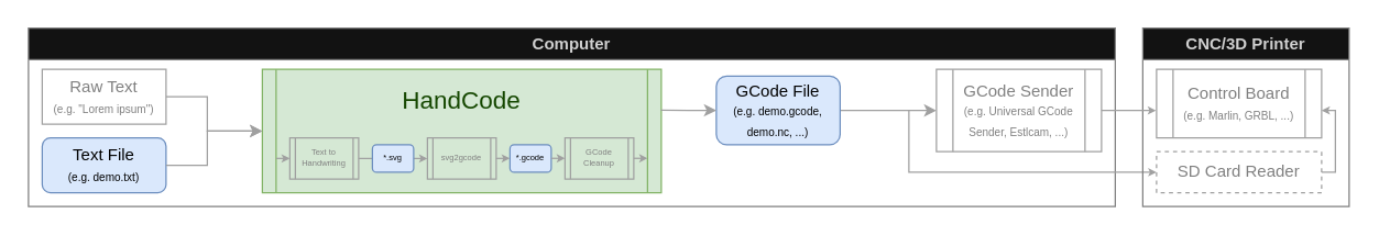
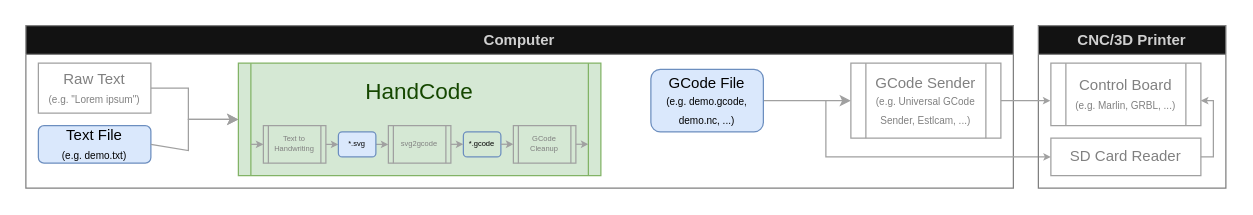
  <mxCell id="0" />
  <mxCell id="1" parent="0" />
  <mxCell id="2" value="Computer" style="swimlane;whiteSpace=wrap;html=1;startSize=23;fillColor=#121212;fontColor=#D0D0D0;fillStyle=auto;strokeColor=#808080;" vertex="1" parent="1"><mxGeometry x="20" y="20" width="790" height="130" as="geometry"><mxRectangle x="10" y="10" width="90" height="30" as="alternateBounds" /></mxGeometry></mxCell>
  <mxCell id="3" value="Raw Text&lt;br&gt;&lt;font style=&quot;font-size: 8px;&quot;&gt;(e.g. &quot;Lorem ipsum&quot;)&lt;/font&gt;" style="rounded=0;whiteSpace=wrap;html=1;strokeColor=#A0A0A0;fontColor=#808080;" vertex="1" parent="2"><mxGeometry x="10" y="30" width="90" height="40" as="geometry" /></mxCell>
- <mxCell id="4" value="Text File&lt;br&gt;&lt;font style=&quot;font-size: 8px;&quot;&gt;(e.g. demo.txt)&lt;/font&gt;" style="rounded=1;whiteSpace=wrap;html=1;strokeColor=#6c8ebf;fillColor=#dae8fc;" vertex="1" parent="2"><mxGeometry x="10" y="80" width="90" height="40" as="geometry" /></mxCell>
+ <mxCell id="4" value="Text File&lt;br&gt;&lt;font style=&quot;font-size: 8px;&quot;&gt;(e.g. demo.txt)&lt;/font&gt;" style="rounded=1;whiteSpace=wrap;html=1;strokeColor=#6c8ebf;fillColor=#dae8fc;" vertex="1" parent="2"><mxGeometry x="10" y="80" width="90" height="30" as="geometry" /></mxCell>
  <mxCell id="5" value="&lt;font style=&quot;font-size: 18px;&quot;&gt;HandCode&lt;br&gt;&lt;br&gt;&lt;br&gt;&lt;/font&gt;" style="shape=process;whiteSpace=wrap;html=1;backgroundOutline=1;size=0.034;strokeColor=#82b366;fillColor=#d5e8d4;fontColor=#154700;" vertex="1" parent="2"><mxGeometry x="170" y="30" width="290" height="90" as="geometry" /></mxCell>
  <mxCell id="6" value="" style="endArrow=classic;html=1;rounded=0;exitX=1;exitY=0.5;exitDx=0;exitDy=0;entryX=0;entryY=0.5;entryDx=0;entryDy=0;strokeColor=#A0A0A0;" edge="1" parent="2" source="3" target="5"><mxGeometry width="50" height="50" relative="1" as="geometry"><mxPoint x="320" y="270" as="sourcePoint" /><mxPoint x="370" y="220" as="targetPoint" /><Array as="points"><mxPoint x="130" y="50" /><mxPoint x="130" y="75" /></Array></mxGeometry></mxCell>
  <mxCell id="7" value="" style="endArrow=classic;html=1;rounded=0;exitX=1;exitY=0.5;exitDx=0;exitDy=0;entryX=0;entryY=0.5;entryDx=0;entryDy=0;strokeColor=#A0A0A0;" edge="1" parent="2" source="4" target="5"><mxGeometry width="50" height="50" relative="1" as="geometry"><mxPoint x="110" y="80" as="sourcePoint" /><mxPoint x="180" y="105" as="targetPoint" /><Array as="points"><mxPoint x="130" y="100" /><mxPoint x="130" y="75" /></Array></mxGeometry></mxCell>
  <mxCell id="8" style="edgeStyle=orthogonalEdgeStyle;rounded=0;orthogonalLoop=1;jettySize=auto;html=1;exitX=1;exitY=0.5;exitDx=0;exitDy=0;entryX=0;entryY=0.5;entryDx=0;entryDy=0;strokeColor=#a0a0a0;" edge="1" parent="2" source="9" target="21"><mxGeometry relative="1" as="geometry" /></mxCell>
  <mxCell id="9" value="GCode File&lt;br&gt;&lt;font style=&quot;font-size: 8px;&quot;&gt;(e.g. demo.gcode, demo.nc, ...)&lt;/font&gt;" style="rounded=1;whiteSpace=wrap;html=1;strokeColor=#6c8ebf;fillColor=#dae8fc;" vertex="1" parent="2"><mxGeometry x="500" y="35" width="90" height="50" as="geometry" /></mxCell>
- <mxCell id="10" style="edgeStyle=orthogonalEdgeStyle;rounded=0;orthogonalLoop=1;jettySize=auto;html=1;exitX=1;exitY=0.5;exitDx=0;exitDy=0;entryX=0;entryY=0.5;entryDx=0;entryDy=0;endSize=3;strokeColor=#A0a0a0;endArrow=none;" edge="1" parent="2" source="11" target="15"><mxGeometry relative="1" as="geometry" /></mxCell>
+ <mxCell id="10" style="edgeStyle=orthogonalEdgeStyle;rounded=0;orthogonalLoop=1;jettySize=auto;html=1;exitX=1;exitY=0.5;exitDx=0;exitDy=0;entryX=0;entryY=0.5;entryDx=0;entryDy=0;endSize=3;strokeColor=#A0a0a0;" edge="1" parent="2" source="11" target="15"><mxGeometry relative="1" as="geometry" /></mxCell>
  <mxCell id="11" value="Text to Handwriting" style="shape=process;whiteSpace=wrap;html=1;backgroundOutline=1;fontColor=#808080;strokeColor=#A0A0A0;fontSize=6;size=0.083;fillColor=none;" vertex="1" parent="2"><mxGeometry x="190" y="80" width="50" height="30" as="geometry" /></mxCell>
  <mxCell id="12" value="svg2gcode" style="shape=process;whiteSpace=wrap;html=1;backgroundOutline=1;fontColor=#808080;strokeColor=#A0A0A0;fontSize=6;size=0.083;fillColor=none;" vertex="1" parent="2"><mxGeometry x="290" y="80" width="50" height="30" as="geometry" /></mxCell>
  <mxCell id="13" value="GCode Cleanup" style="shape=process;whiteSpace=wrap;html=1;backgroundOutline=1;fontColor=#808080;strokeColor=#A0A0A0;fontSize=6;size=0.083;fillColor=none;" vertex="1" parent="2"><mxGeometry x="390" y="80" width="50" height="30" as="geometry" /></mxCell>
  <mxCell id="14" style="edgeStyle=orthogonalEdgeStyle;rounded=0;orthogonalLoop=1;jettySize=auto;html=1;exitX=1;exitY=0.5;exitDx=0;exitDy=0;entryX=0;entryY=0.5;entryDx=0;entryDy=0;strokeWidth=1;jumpSize=6;endSize=3;strokeColor=#a0a0a0;" edge="1" parent="2" source="15" target="12"><mxGeometry relative="1" as="geometry" /></mxCell>
  <mxCell id="15" value="*.svg" style="rounded=1;whiteSpace=wrap;html=1;strokeColor=#6c8ebf;fontSize=6;fillColor=#dae8fc;" vertex="1" parent="2"><mxGeometry x="250" y="85" width="30" height="20" as="geometry" /></mxCell>
- <mxCell id="16" value="*.gcode" style="rounded=1;whiteSpace=wrap;html=1;strokeColor=#6c8ebf;fontSize=6;fillColor=#dae8fc;" vertex="1" parent="2"><mxGeometry x="350" y="85" width="30" height="20" as="geometry" /></mxCell>
+ <mxCell id="16" value="*.gcode" style="rounded=1;whiteSpace=wrap;html=1;strokeColor=#6c8ebf;fontSize=6;fillColor=#d5e8d4;" vertex="1" parent="2"><mxGeometry x="350" y="85" width="30" height="20" as="geometry" /></mxCell>
  <mxCell id="17" style="edgeStyle=orthogonalEdgeStyle;rounded=0;orthogonalLoop=1;jettySize=auto;html=1;exitX=1;exitY=0.5;exitDx=0;exitDy=0;entryX=0;entryY=0.5;entryDx=0;entryDy=0;endSize=3;strokeColor=#A0a0a0;" edge="1" parent="2"><mxGeometry relative="1" as="geometry"><mxPoint x="180" y="94.96" as="sourcePoint" /><mxPoint x="190" y="94.96" as="targetPoint" /></mxGeometry></mxCell>
  <mxCell id="18" style="edgeStyle=orthogonalEdgeStyle;rounded=0;orthogonalLoop=1;jettySize=auto;html=1;exitX=1;exitY=0.5;exitDx=0;exitDy=0;entryX=0;entryY=0.5;entryDx=0;entryDy=0;strokeWidth=1;jumpSize=6;endSize=3;strokeColor=#a0a0a0;" edge="1" parent="2"><mxGeometry relative="1" as="geometry"><mxPoint x="340" y="94.95" as="sourcePoint" /><mxPoint x="350" y="94.95" as="targetPoint" /></mxGeometry></mxCell>
  <mxCell id="19" style="edgeStyle=orthogonalEdgeStyle;rounded=0;orthogonalLoop=1;jettySize=auto;html=1;exitX=1;exitY=0.5;exitDx=0;exitDy=0;entryX=0;entryY=0.5;entryDx=0;entryDy=0;strokeWidth=1;jumpSize=6;endSize=3;strokeColor=#a0a0a0;" edge="1" parent="2"><mxGeometry relative="1" as="geometry"><mxPoint x="380" y="94.9" as="sourcePoint" /><mxPoint x="390" y="94.9" as="targetPoint" /></mxGeometry></mxCell>
  <mxCell id="20" style="edgeStyle=orthogonalEdgeStyle;rounded=0;orthogonalLoop=1;jettySize=auto;html=1;exitX=1;exitY=0.5;exitDx=0;exitDy=0;entryX=0;entryY=0.5;entryDx=0;entryDy=0;strokeWidth=1;jumpSize=6;endSize=3;strokeColor=#a0a0a0;" edge="1" parent="2"><mxGeometry relative="1" as="geometry"><mxPoint x="440" y="94.9" as="sourcePoint" /><mxPoint x="450" y="94.9" as="targetPoint" /></mxGeometry></mxCell>
  <mxCell id="21" value="GCode Sender&lt;br&gt;&lt;font style=&quot;font-size: 8px;&quot;&gt;(e.g. Universal GCode Sender, Estlcam, ...)&lt;/font&gt;" style="shape=process;whiteSpace=wrap;html=1;backgroundOutline=1;strokeColor=#a0a0a0;fontColor=#808080;" vertex="1" parent="2"><mxGeometry x="660" y="30" width="120" height="60" as="geometry" /></mxCell>
- <mxCell id="22" style="edgeStyle=orthogonalEdgeStyle;rounded=0;orthogonalLoop=1;jettySize=auto;html=1;exitX=0.999;exitY=0.332;exitDx=0;exitDy=0;entryX=0;entryY=0.5;entryDx=0;entryDy=0;strokeColor=#a0a0a0;exitPerimeter=0;" edge="1" parent="2" source="5" target="9"><mxGeometry relative="1" as="geometry"><mxPoint x="470" y="79.9" as="sourcePoint" /><mxPoint x="500" y="79.9" as="targetPoint" /><Array as="points" /></mxGeometry></mxCell>
  <mxCell id="23" value="" style="endArrow=classic;html=1;rounded=0;entryX=0;entryY=0.5;entryDx=0;entryDy=0;strokeColor=#a0a0a0;startSize=4;endSize=3;" edge="1" parent="2" target="25"><mxGeometry width="50" height="50" relative="1" as="geometry"><mxPoint x="640" y="60" as="sourcePoint" /><mxPoint x="830" y="110" as="targetPoint" /><Array as="points"><mxPoint x="640" y="105" /></Array></mxGeometry></mxCell>
  <mxCell id="24" value="CNC/3D Printer" style="swimlane;whiteSpace=wrap;html=1;fillColor=#121212;fontColor=#d0d0d0;strokeColor=#808080;" vertex="1" parent="1"><mxGeometry x="830" y="20" width="150" height="130" as="geometry" /></mxCell>
- <mxCell id="25" value="SD Card Reader" style="rounded=0;whiteSpace=wrap;html=1;fontColor=#808080;strokeColor=#a0a0a0;dashed=1;" vertex="1" parent="24"><mxGeometry x="10" y="90" width="120" height="30" as="geometry" /></mxCell>
+ <mxCell id="25" value="SD Card Reader" style="rounded=0;whiteSpace=wrap;html=1;fontColor=#808080;strokeColor=#a0a0a0;" vertex="1" parent="24"><mxGeometry x="10" y="90" width="120" height="30" as="geometry" /></mxCell>
  <mxCell id="26" value="Control Board&lt;br&gt;&lt;font style=&quot;font-size: 8px;&quot;&gt;(e.g. Marlin, GRBL, ...)&lt;/font&gt;" style="shape=process;whiteSpace=wrap;html=1;backgroundOutline=1;strokeColor=#a0a0a0;fontColor=#808080;" vertex="1" parent="24"><mxGeometry x="10" y="30" width="120" height="50" as="geometry" /></mxCell>
  <mxCell id="27" value="" style="endArrow=classic;html=1;rounded=0;exitX=1;exitY=0.5;exitDx=0;exitDy=0;entryX=0.998;entryY=0.718;entryDx=0;entryDy=0;entryPerimeter=0;strokeColor=#a0a0a0;endSize=3;" edge="1" parent="24" source="25"><mxGeometry width="50" height="50" relative="1" as="geometry"><mxPoint x="130.24" y="106.92" as="sourcePoint" /><mxPoint x="130" y="60.0" as="targetPoint" /><Array as="points"><mxPoint x="140" y="105" /><mxPoint x="140" y="60" /></Array></mxGeometry></mxCell>
  <mxCell id="28" value="" style="endArrow=classic;html=1;rounded=0;exitX=1;exitY=0.5;exitDx=0;exitDy=0;entryX=-0.003;entryY=0.6;entryDx=0;entryDy=0;entryPerimeter=0;strokeColor=#a0a0a0;endSize=3;" edge="1" parent="1" source="21" target="26"><mxGeometry width="50" height="50" relative="1" as="geometry"><mxPoint x="790" y="120" as="sourcePoint" /><mxPoint x="830" y="100" as="targetPoint" /></mxGeometry></mxCell>
